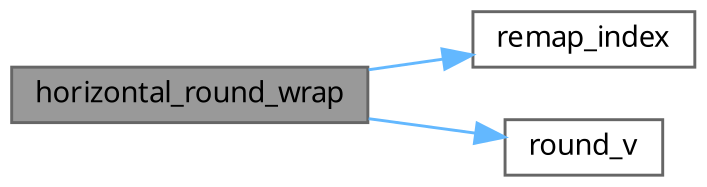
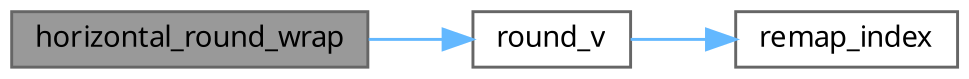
  digraph {
    rankdir=LR
    node [color=grey40 fillcolor=white fontname=Verdana fontsize=10 shape=box style=filled]
    edge [color=steelblue1 fontname=Verdana fontsize=10 labelfontname=Verdana labelfontsize=10 style=solid]
    n1 [color=gray40 fillcolor=grey60 fontcolor=black height=0.2 label=horizontal_round_wrap width=0.4]
    n2 [height=0.2 label=remap_index width=0.4]
    n3 [height=0.2 label=round_v width=0.4]
-   n1 -> n2
+   n3 -> n2
    n1 -> n3
  }
